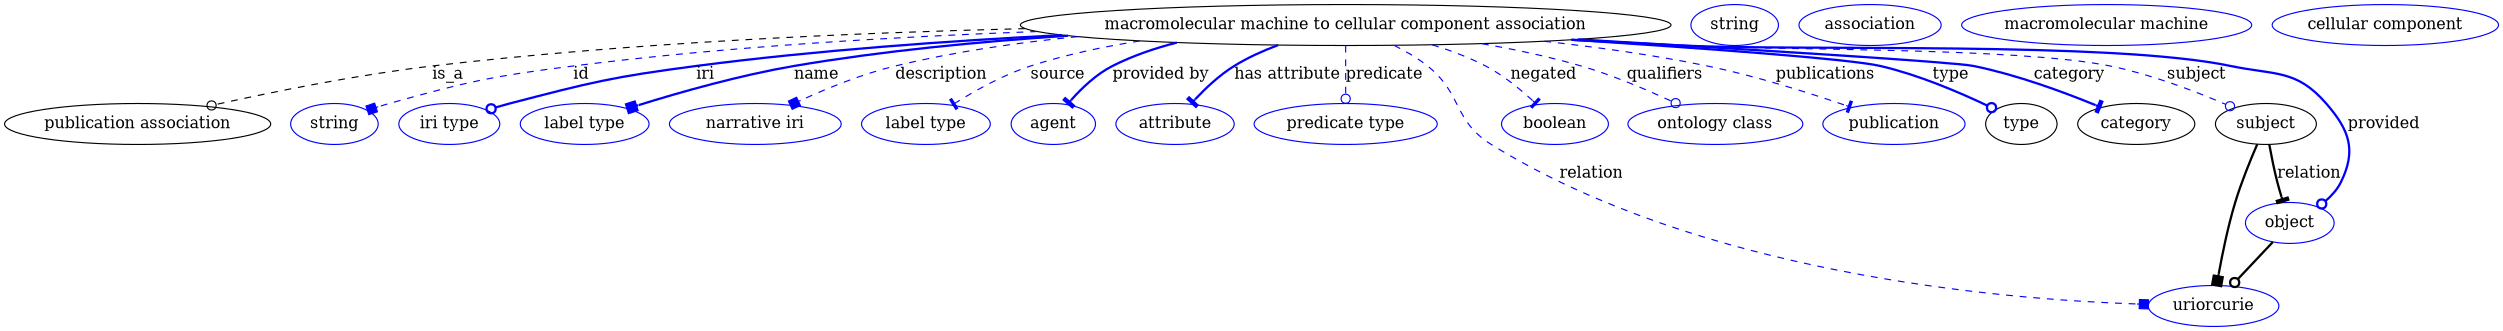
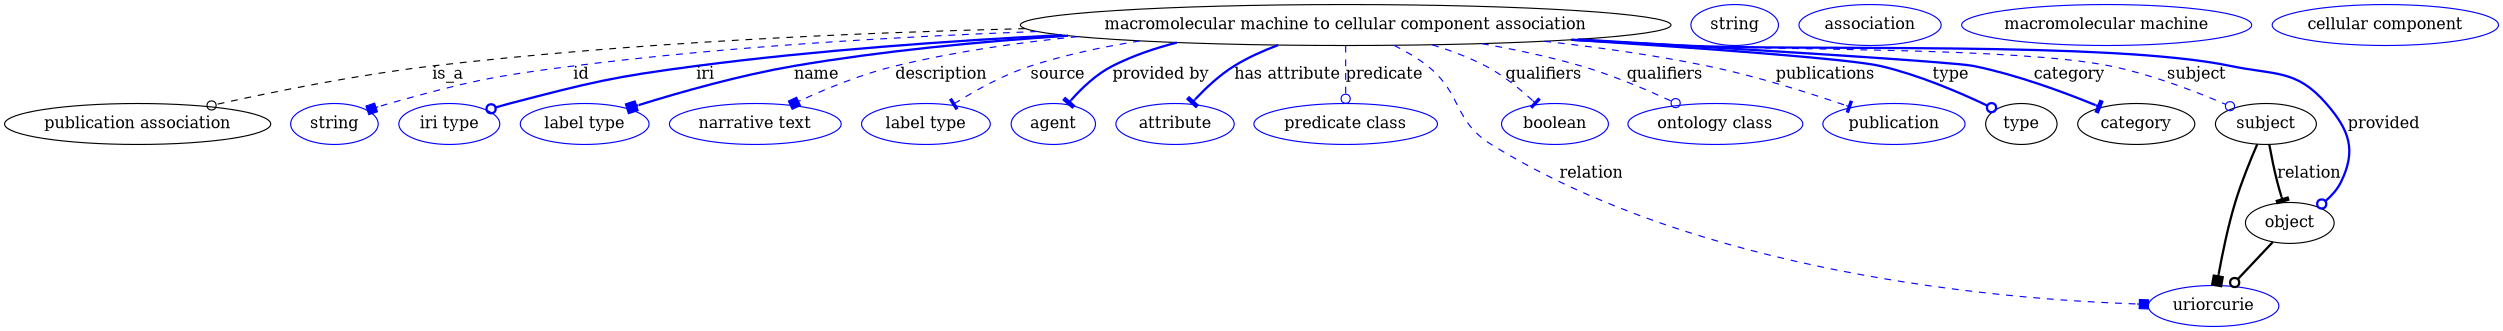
  digraph {
    node [color=blue]
    edge [arrowhead=odot style=dashed color=blue]
    n1 [height=0.5 label="macromolecular machine to cellular component association" width=6.1925 color=""]
    n2 [height=0.5 label="publication association" width=2.4373 color=""]
    n3 [height=0.5 label=string width=0.84854]
    n4 [height=0.5 label="iri type" width=1.011]
    n5 [height=0.5 label="label type" width=1.2638]
-   n6 [height=0.5 label="narrative iri" width=1.6068]
+   n6 [height=0.5 label="narrative text" width=1.6068]
    n7 [height=0.5 label="label type" width=1.2638]
    n8 [height=0.5 label=agent width=0.83048]
    n9 [height=0.5 label=attribute width=1.1193]
-   n10 [height=0.5 label="predicate type" width=1.679]
+   n10 [height=0.5 label="predicate class" width=1.679]
    n11 [height=0.5 label=uriorcurie width=1.2638]
    n12 [height=0.5 label=boolean width=1.0652]
    n13 [height=0.5 label="ontology class" width=1.7151]
    n14 [height=0.5 label=publication width=1.3902]
    type [height=0.5 width=0.75 color=""]
    category [height=0.5 width=1.1374 color=""]
    subject [height=0.5 width=0.99297 color=""]
-   object [height=0.5 width=0.9027]
+   object [height=0.5 width=0.9027 color=""]
    n19 [height=0.5 label=string width=0.84854]
    n20 [height=0.5 label=association width=1.3902]
    n21 [height=0.5 label="macromolecular machine" width=2.8164]
    n22 [height=0.5 label="cellular component" width=2.2026]
    n1 -> n2 [label=is_a color=""]
    n1 -> n3 [arrowhead=box label=id]
    n1 -> n4 [label=iri style=bold]
    n1 -> n5 [arrowhead=box label=name style=bold]
    n1 -> n6 [arrowhead=box label=description]
    n1 -> n7 [arrowhead=tee label=source]
    n1 -> n8 [arrowhead=tee label="provided by" style=bold]
    n1 -> n9 [arrowhead=tee label="has attribute" style=bold]
    n1 -> n10 [label=predicate]
    n1 -> n11 [arrowhead=box label=relation]
-   n1 -> n12 [arrowhead=tee label=negated]
+   n1 -> n12 [arrowhead=tee label=qualifiers]
    n1 -> n13 [label=qualifiers]
    n1 -> n14 [arrowhead=tee label=publications]
    n1 -> type [label=type style=bold]
    n1 -> category [arrowhead=tee label=category style=bold]
    n1 -> subject [label=subject]
    n1 -> object [label=provided style=bold]
    subject -> n11 [arrowhead=box style=bold color=""]
    subject -> object [arrowhead=tee label=relation style=bold color=""]
    object -> n11 [style=bold color=""]
  }
